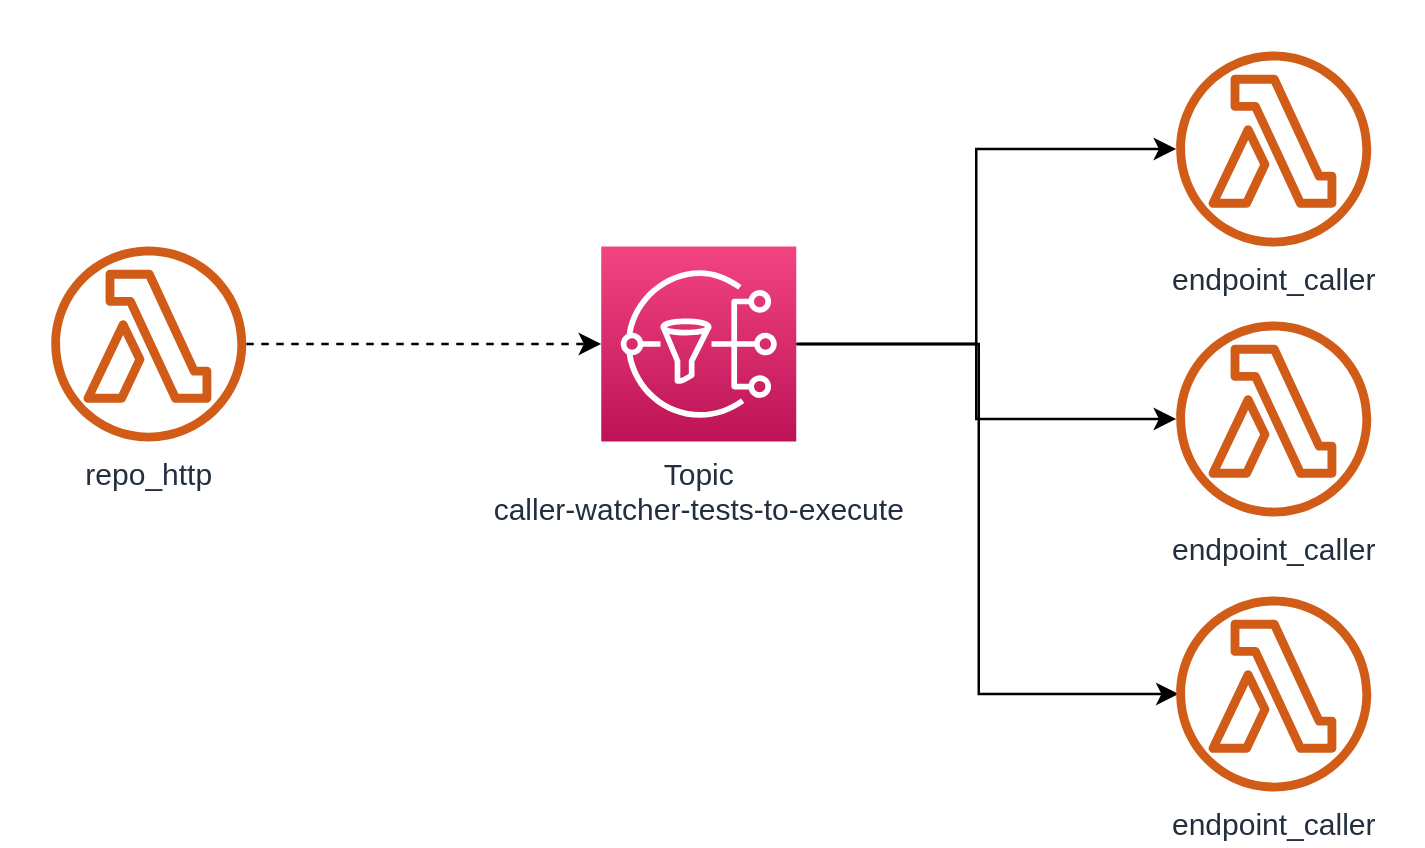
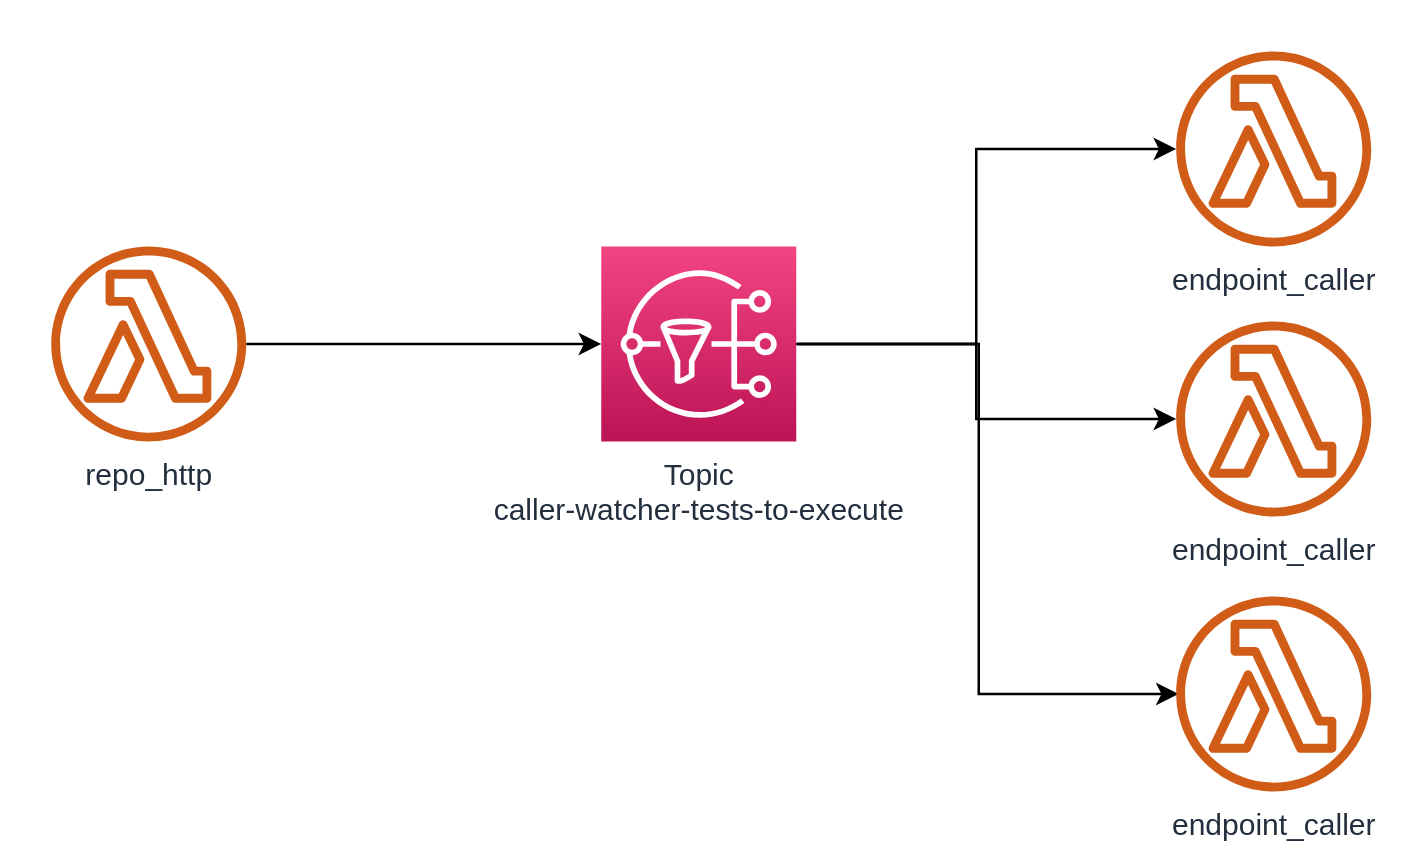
  <mxCell id="0" />
  <mxCell id="1" parent="0" />
- <mxCell id="2" style="edgeStyle=orthogonalEdgeStyle;rounded=0;orthogonalLoop=1;jettySize=auto;html=1;dashed=1;" edge="1" parent="1" source="3" target="8"><mxGeometry relative="1" as="geometry" /></mxCell>
+ <mxCell id="2" style="edgeStyle=orthogonalEdgeStyle;rounded=0;orthogonalLoop=1;jettySize=auto;html=1;" edge="1" parent="1" source="3" target="8"><mxGeometry relative="1" as="geometry" /></mxCell>
  <mxCell id="3" value="repo_http" style="outlineConnect=0;fontColor=#232F3E;gradientColor=none;fillColor=#D05C17;strokeColor=none;dashed=0;verticalLabelPosition=bottom;verticalAlign=top;align=center;html=1;fontSize=12;fontStyle=0;aspect=fixed;pointerEvents=1;shape=mxgraph.aws4.lambda_function;" vertex="1" parent="1"><mxGeometry x="20" y="98" width="78" height="78" as="geometry" /></mxCell>
  <mxCell id="4" value="endpoint_caller" style="outlineConnect=0;fontColor=#232F3E;gradientColor=none;fillColor=#D05C17;strokeColor=none;dashed=0;verticalLabelPosition=bottom;verticalAlign=top;align=center;html=1;fontSize=12;fontStyle=0;aspect=fixed;pointerEvents=1;shape=mxgraph.aws4.lambda_function;" vertex="1" parent="1"><mxGeometry x="470" y="20" width="78" height="78" as="geometry" /></mxCell>
  <mxCell id="5" style="edgeStyle=orthogonalEdgeStyle;rounded=0;orthogonalLoop=1;jettySize=auto;html=1;" edge="1" parent="1" source="8" target="4"><mxGeometry relative="1" as="geometry"><Array as="points"><mxPoint x="390" y="137" /><mxPoint x="390" y="59" /></Array></mxGeometry></mxCell>
  <mxCell id="6" style="edgeStyle=orthogonalEdgeStyle;rounded=0;orthogonalLoop=1;jettySize=auto;html=1;exitX=1;exitY=0.5;exitDx=0;exitDy=0;exitPerimeter=0;" edge="1" parent="1" source="8" target="9"><mxGeometry relative="1" as="geometry"><Array as="points"><mxPoint x="390" y="137" /><mxPoint x="390" y="167" /></Array></mxGeometry></mxCell>
  <mxCell id="7" style="edgeStyle=orthogonalEdgeStyle;rounded=0;orthogonalLoop=1;jettySize=auto;html=1;exitX=1;exitY=0.5;exitDx=0;exitDy=0;exitPerimeter=0;" edge="1" parent="1"><mxGeometry relative="1" as="geometry"><mxPoint x="319" y="137" as="sourcePoint" /><mxPoint x="471" y="277" as="targetPoint" /><Array as="points"><mxPoint x="391" y="137" /><mxPoint x="391" y="277" /></Array></mxGeometry></mxCell>
  <mxCell id="8" value="Topic&lt;br&gt;caller-watcher-tests-to-execute" style="points=[[0,0,0],[0.25,0,0],[0.5,0,0],[0.75,0,0],[1,0,0],[0,1,0],[0.25,1,0],[0.5,1,0],[0.75,1,0],[1,1,0],[0,0.25,0],[0,0.5,0],[0,0.75,0],[1,0.25,0],[1,0.5,0],[1,0.75,0]];outlineConnect=0;fontColor=#232F3E;gradientColor=#F34482;gradientDirection=north;fillColor=#BC1356;strokeColor=#ffffff;dashed=0;verticalLabelPosition=bottom;verticalAlign=top;align=center;html=1;fontSize=12;fontStyle=0;aspect=fixed;shape=mxgraph.aws4.resourceIcon;resIcon=mxgraph.aws4.sns;" vertex="1" parent="1"><mxGeometry x="240" y="98" width="78" height="78" as="geometry" /></mxCell>
  <mxCell id="9" value="endpoint_caller" style="outlineConnect=0;fontColor=#232F3E;gradientColor=none;fillColor=#D05C17;strokeColor=none;dashed=0;verticalLabelPosition=bottom;verticalAlign=top;align=center;html=1;fontSize=12;fontStyle=0;aspect=fixed;pointerEvents=1;shape=mxgraph.aws4.lambda_function;" vertex="1" parent="1"><mxGeometry x="470" y="128" width="78" height="78" as="geometry" /></mxCell>
  <mxCell id="10" value="endpoint_caller" style="outlineConnect=0;fontColor=#232F3E;gradientColor=none;fillColor=#D05C17;strokeColor=none;dashed=0;verticalLabelPosition=bottom;verticalAlign=top;align=center;html=1;fontSize=12;fontStyle=0;aspect=fixed;pointerEvents=1;shape=mxgraph.aws4.lambda_function;" vertex="1" parent="1"><mxGeometry x="470" y="238" width="78" height="78" as="geometry" /></mxCell>
